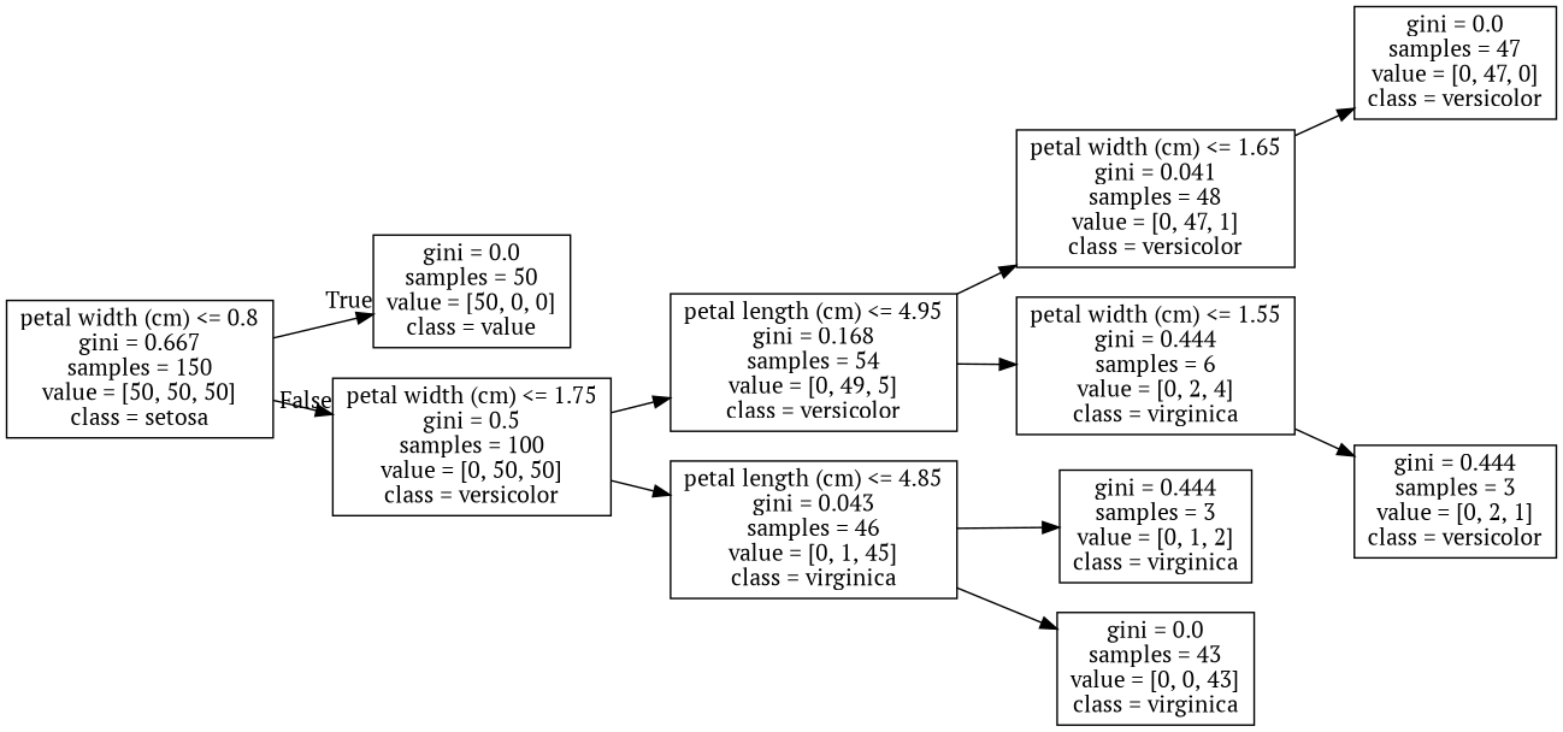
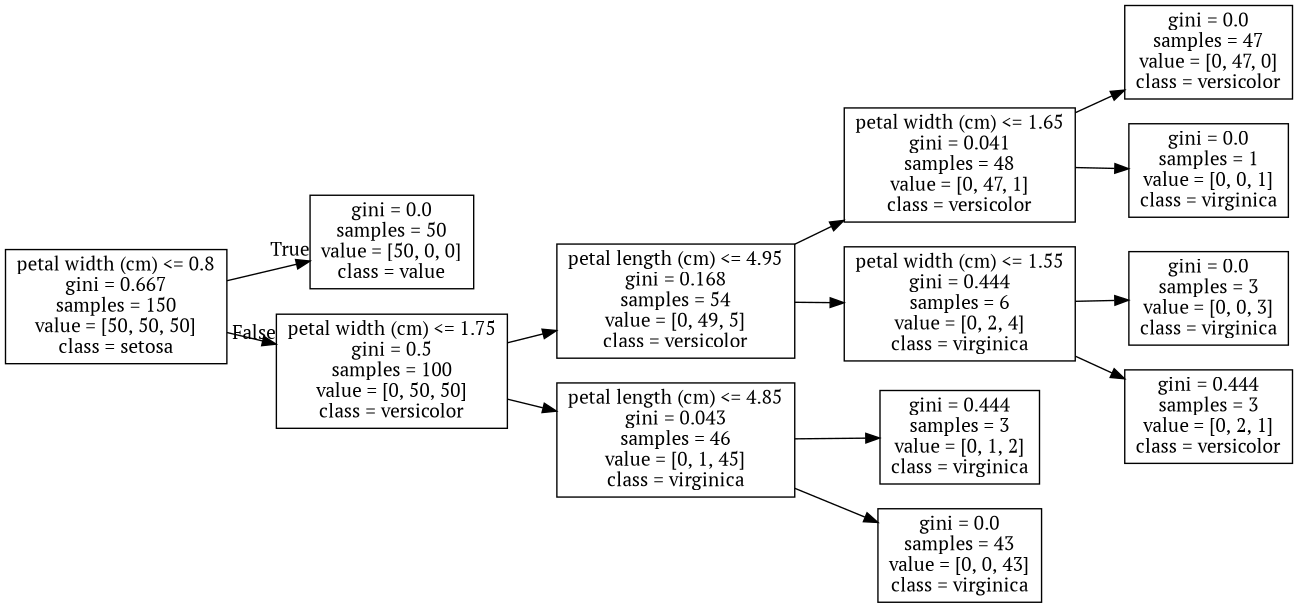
  digraph {
    fontname="PT Serif"
    rankdir=LR
    node [fontname="PT Serif" shape=box]
    edge [fontname="PT Serif"]
    n1 [label="petal width (cm) <= 0.8\ngini = 0.667\nsamples = 150\nvalue = [50, 50, 50]\nclass = setosa"]
    n2 [label="gini = 0.0\nsamples = 50\nvalue = [50, 0, 0]\nclass = value"]
    n3 [label="petal width (cm) <= 1.75\ngini = 0.5\nsamples = 100\nvalue = [0, 50, 50]\nclass = versicolor"]
    n4 [label="petal length (cm) <= 4.95\ngini = 0.168\nsamples = 54\nvalue = [0, 49, 5]\nclass = versicolor"]
    n5 [label="petal length (cm) <= 4.85\ngini = 0.043\nsamples = 46\nvalue = [0, 1, 45]\nclass = virginica"]
    n6 [label="petal width (cm) <= 1.65\ngini = 0.041\nsamples = 48\nvalue = [0, 47, 1]\nclass = versicolor"]
    n7 [label="petal width (cm) <= 1.55\ngini = 0.444\nsamples = 6\nvalue = [0, 2, 4]\nclass = virginica"]
    n8 [label="gini = 0.444\nsamples = 3\nvalue = [0, 1, 2]\nclass = virginica"]
    n9 [label="gini = 0.0\nsamples = 43\nvalue = [0, 0, 43]\nclass = virginica"]
    n10 [label="gini = 0.0\nsamples = 47\nvalue = [0, 47, 0]\nclass = versicolor"]
+   n11 [label="gini = 0.0\nsamples = 1\nvalue = [0, 0, 1]\nclass = virginica"]
+   n12 [label="gini = 0.0\nsamples = 3\nvalue = [0, 0, 3]\nclass = virginica"]
    n13 [label="gini = 0.444\nsamples = 3\nvalue = [0, 2, 1]\nclass = versicolor"]
    n1 -> n2 [headlabel=True labelangle=45 labeldistance=2.5]
    n1 -> n3 [headlabel=False labelangle=-45 labeldistance=2.5]
    n3 -> n4
    n3 -> n5
    n4 -> n6
    n4 -> n7
    n5 -> n8
    n5 -> n9
    n6 -> n10
+   n6 -> n11
+   n7 -> n12
    n7 -> n13
  }
